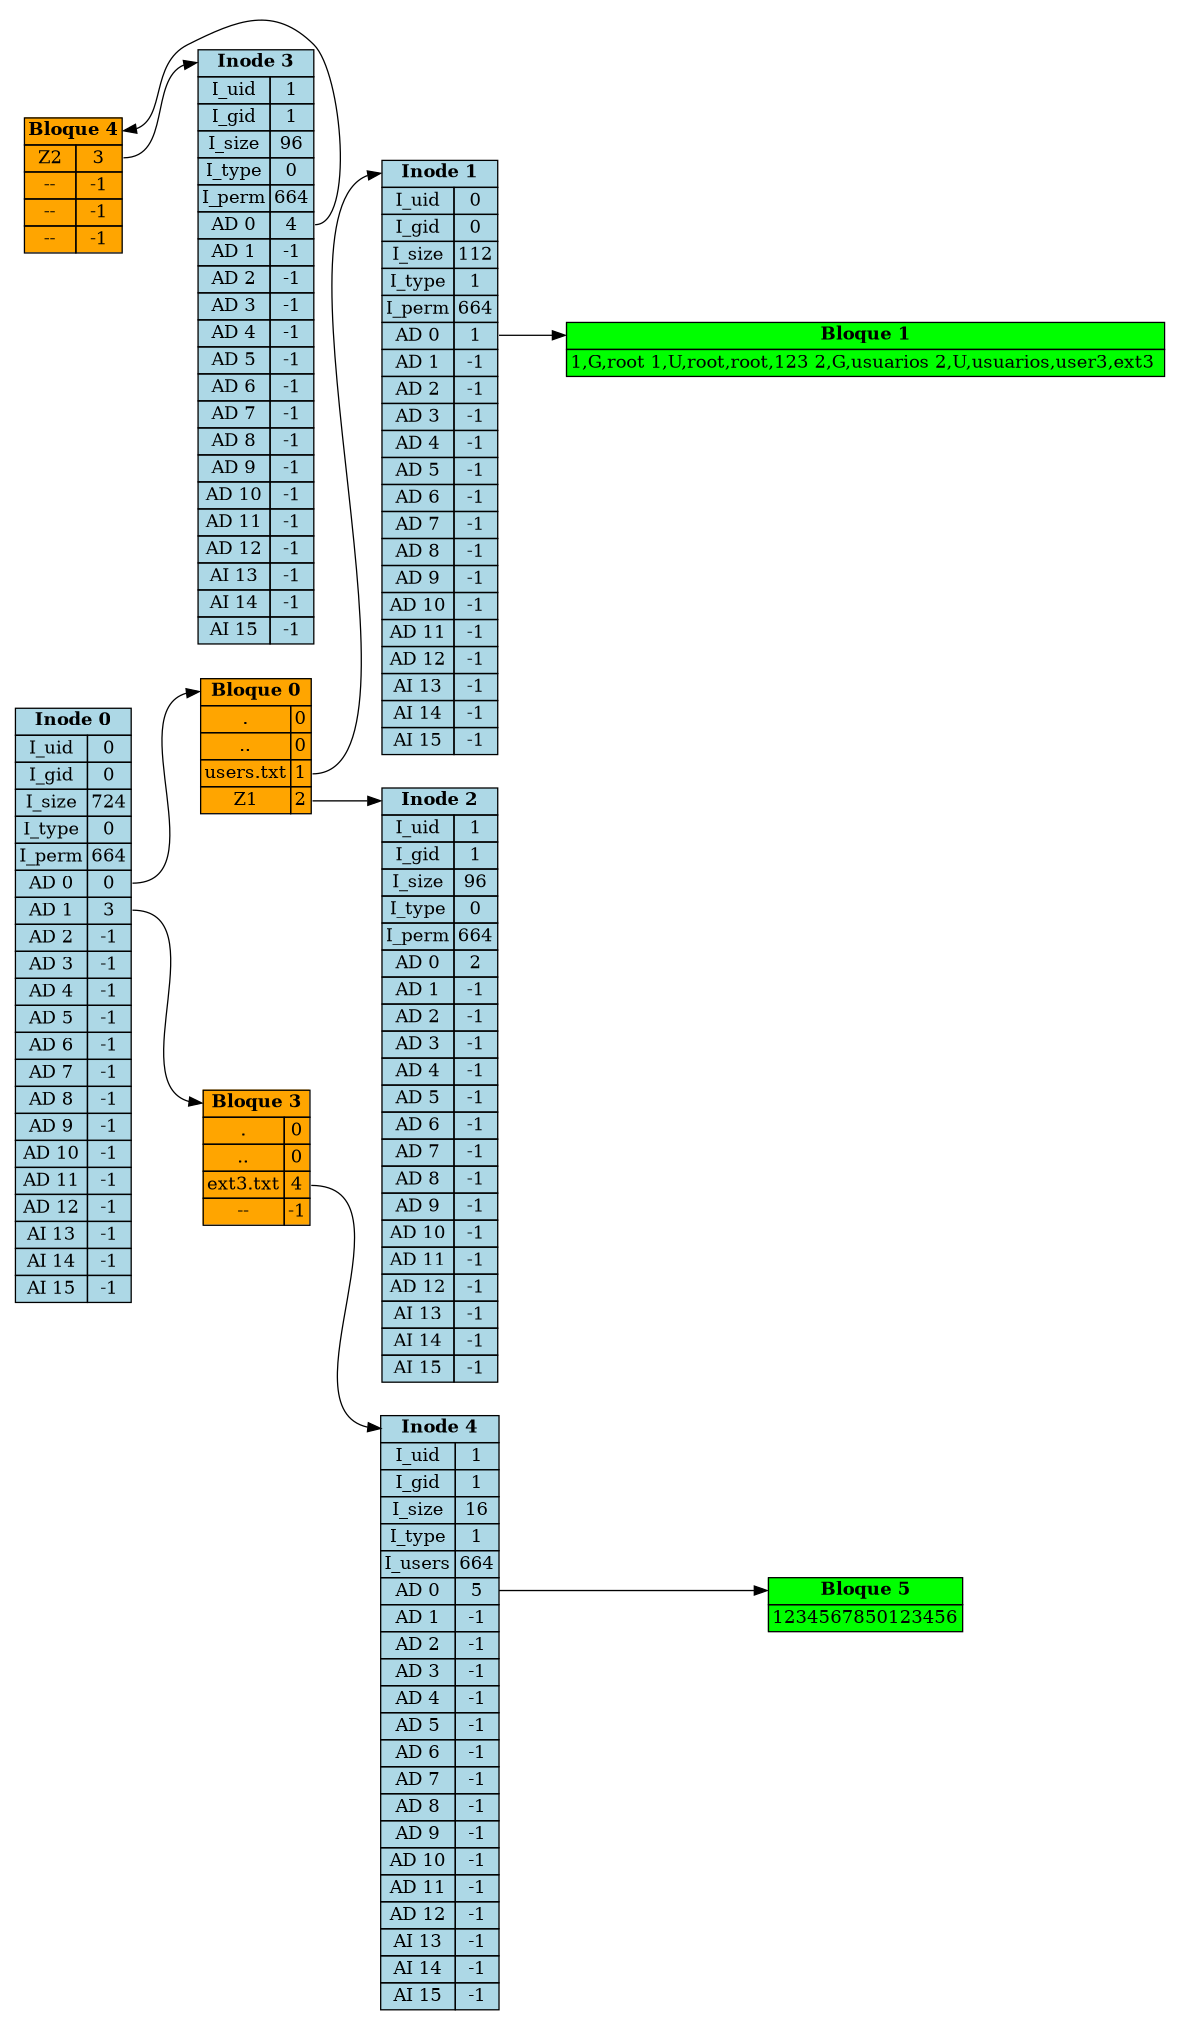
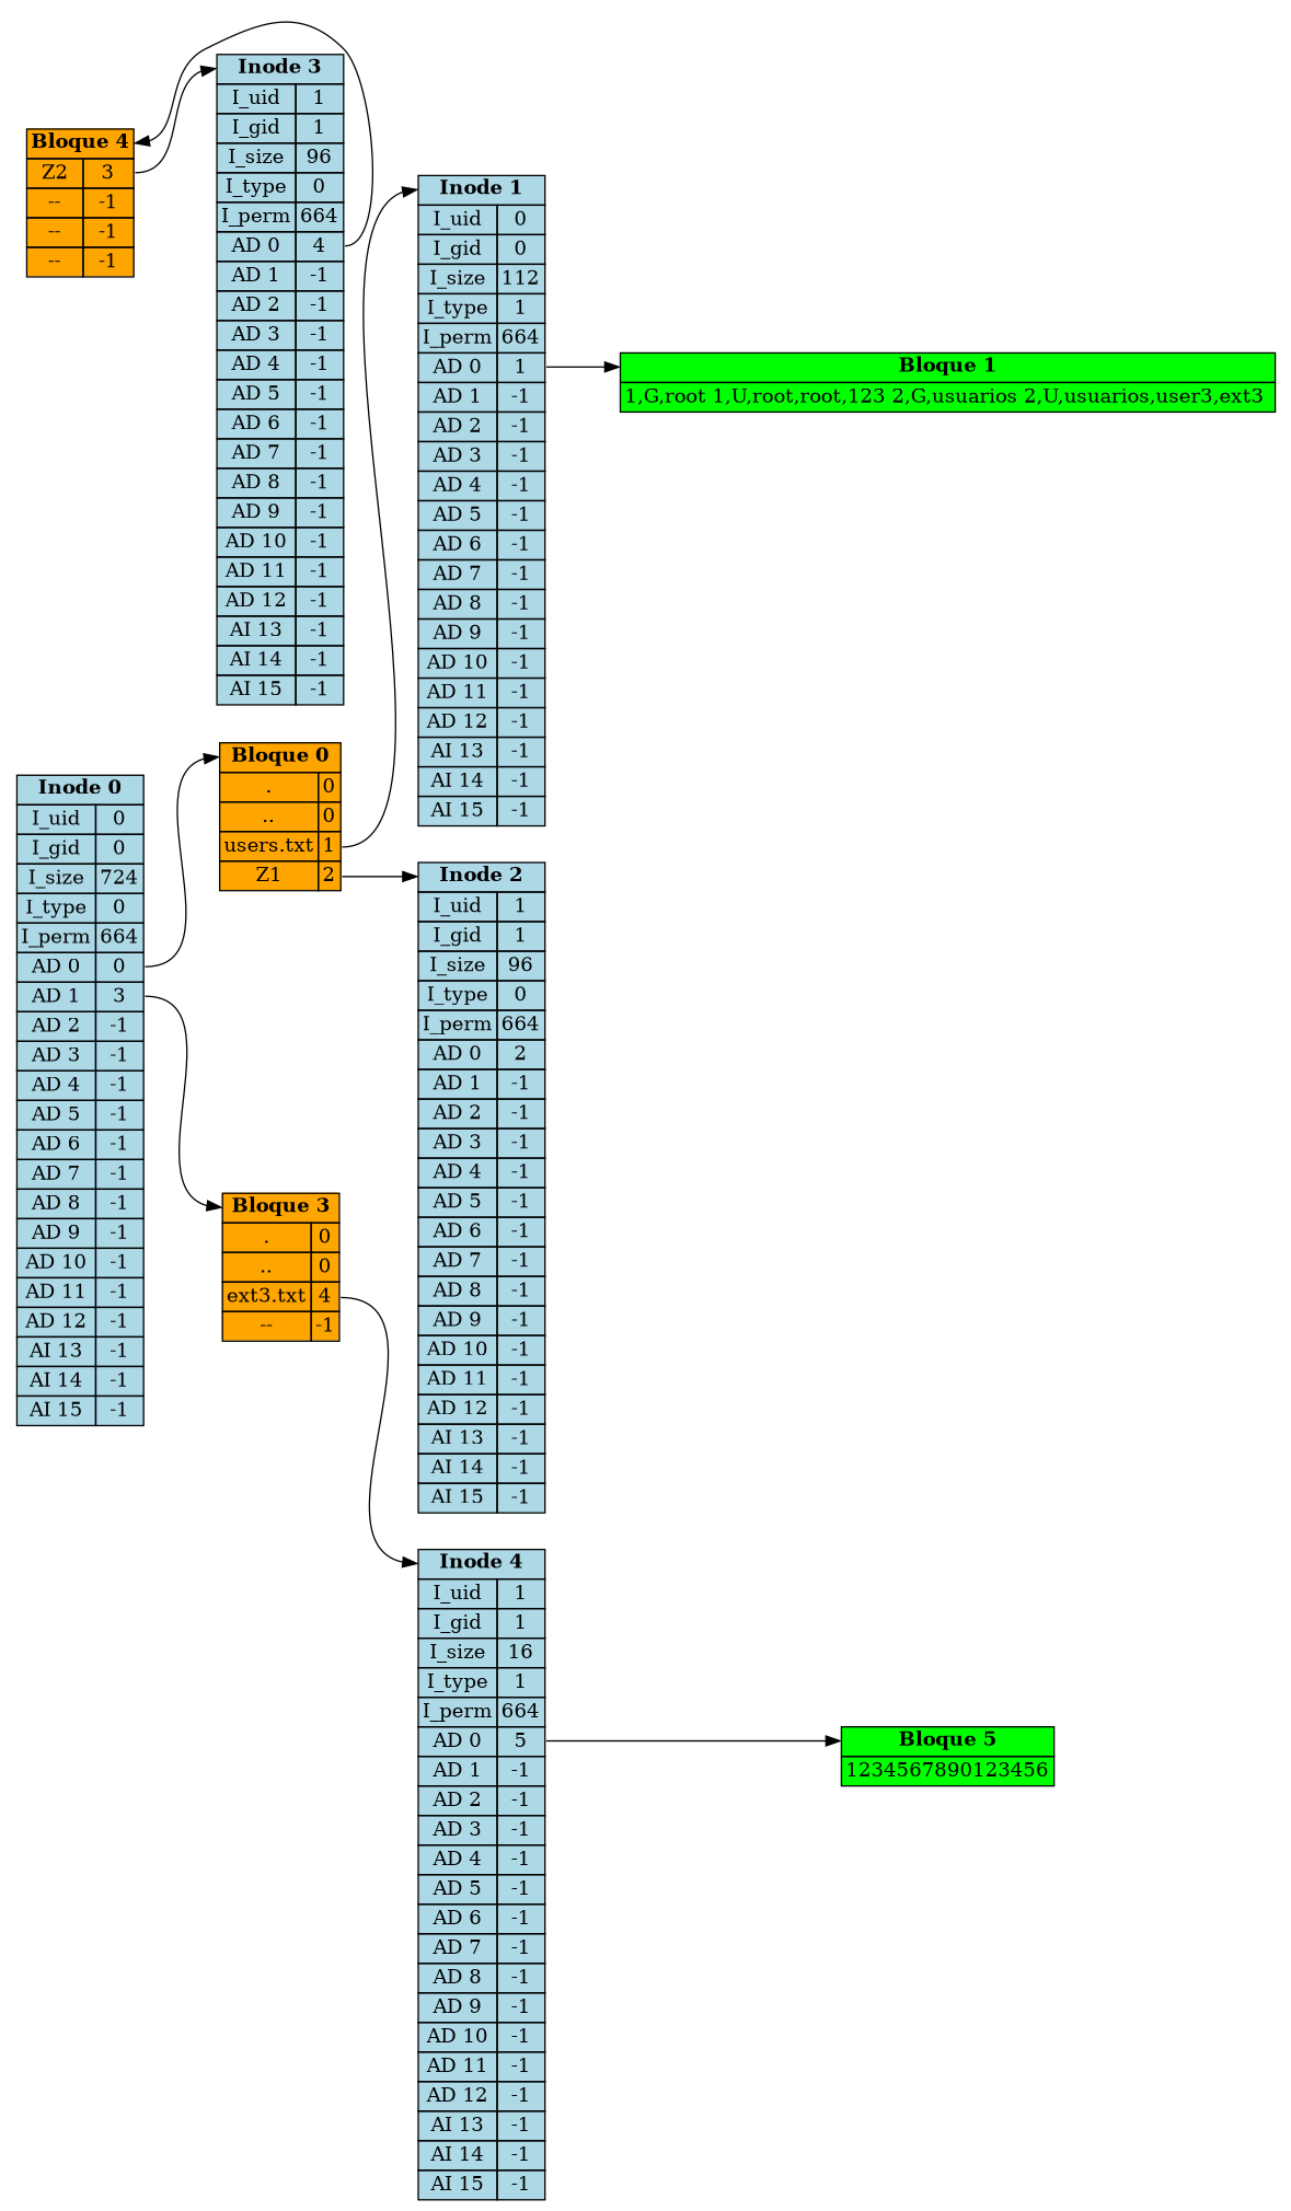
  digraph {
    rankdir=LR
    node [shape=plaintext]
    edge [tailport=p0]
    n1 [label=<<TABLE BORDER="0" CELLBORDER="1" CELLSPACING="0" BGCOLOR="orange"> 		<TR><TD COLSPAN="2" PORT="b0"><B>Bloque 0</B></TD></TR> 		<TR><TD>.</TD><TD PORT="p0">0</TD></TR> 		<TR><TD>..</TD><TD PORT="p1">0</TD></TR> 		<TR><TD>users.txt</TD><TD PORT="p2">1</TD></TR> 		<TR><TD>Z1</TD><TD PORT="p3">2</TD></TR> 	</TABLE>>]
    n2 [label=<<TABLE BORDER="0" CELLBORDER="1" CELLSPACING="0" BGCOLOR="lightblue">             <TR><TD COLSPAN="2" PORT="i1"><B>Inode 1</B></TD></TR>             <TR><TD>I_uid</TD><TD>0</TD></TR>             <TR><TD>I_gid</TD><TD>0</TD></TR>             <TR><TD>I_size</TD><TD>112</TD></TR>             <TR><TD>I_type</TD><TD>1</TD></TR>             <TR><TD>I_perm</TD><TD>664</TD></TR>          			<TR><TD >AD 0</TD><TD PORT="p0">1</TD></TR>              			<TR><TD >AD 1</TD><TD PORT="p1">-1</TD></TR>              			<TR><TD >AD 2</TD><TD PORT="p2">-1</TD></TR>              			<TR><TD >AD 3</TD><TD PORT="p3">-1</TD></TR>              			<TR><TD >AD 4</TD><TD PORT="p4">-1</TD></TR>              			<TR><TD >AD 5</TD><TD PORT="p5">-1</TD></TR>              			<TR><TD >AD 6</TD><TD PORT="p6">-1</TD></TR>              			<TR><TD >AD 7</TD><TD PORT="p7">-1</TD></TR>              			<TR><TD >AD 8</TD><TD PORT="p8">-1</TD></TR>              			<TR><TD >AD 9</TD><TD PORT="p9">-1</TD></TR>              			<TR><TD >AD 10</TD><TD PORT="p10">-1</TD></TR>              			<TR><TD >AD 11</TD><TD PORT="p11">-1</TD></TR>              			<TR><TD >AD 12</TD><TD PORT="p12">-1</TD></TR>              			<TR><TD>AI 13</TD><TD PORT="p13">-1</TD></TR>              			<TR><TD>AI 14</TD><TD PORT="p14">-1</TD></TR>              			<TR><TD>AI 15</TD><TD PORT="p15">-1</TD></TR>              	</TABLE>>]
    n3 [label=<<TABLE BORDER="0" CELLBORDER="1" CELLSPACING="0" BGCOLOR="lightblue">             <TR><TD COLSPAN="2" PORT="i2"><B>Inode 2</B></TD></TR>             <TR><TD>I_uid</TD><TD>1</TD></TR>             <TR><TD>I_gid</TD><TD>1</TD></TR>             <TR><TD>I_size</TD><TD>96</TD></TR>             <TR><TD>I_type</TD><TD>0</TD></TR>             <TR><TD>I_perm</TD><TD>664</TD></TR>          			<TR><TD >AD 0</TD><TD PORT="p0">2</TD></TR>              			<TR><TD >AD 1</TD><TD PORT="p1">-1</TD></TR>              			<TR><TD >AD 2</TD><TD PORT="p2">-1</TD></TR>              			<TR><TD >AD 3</TD><TD PORT="p3">-1</TD></TR>              			<TR><TD >AD 4</TD><TD PORT="p4">-1</TD></TR>              			<TR><TD >AD 5</TD><TD PORT="p5">-1</TD></TR>              			<TR><TD >AD 6</TD><TD PORT="p6">-1</TD></TR>              			<TR><TD >AD 7</TD><TD PORT="p7">-1</TD></TR>              			<TR><TD >AD 8</TD><TD PORT="p8">-1</TD></TR>              			<TR><TD >AD 9</TD><TD PORT="p9">-1</TD></TR>              			<TR><TD >AD 10</TD><TD PORT="p10">-1</TD></TR>              			<TR><TD >AD 11</TD><TD PORT="p11">-1</TD></TR>              			<TR><TD >AD 12</TD><TD PORT="p12">-1</TD></TR>              			<TR><TD>AI 13</TD><TD PORT="p13">-1</TD></TR>              			<TR><TD>AI 14</TD><TD PORT="p14">-1</TD></TR>              			<TR><TD>AI 15</TD><TD PORT="p15">-1</TD></TR>              	</TABLE>>]
    n4 [label=<<TABLE BORDER="0" CELLBORDER="1" CELLSPACING="0" BGCOLOR="green"> 		<TR><TD COLSPAN="2" PORT="b1"><B>Bloque 1</B></TD></TR> 		<TR><TD>1,G,root 1,U,root,root,123 2,G,usuarios 2,U,usuarios,user3,ext3 </TD></TR> 	</TABLE>>]
    n5 [label=<<TABLE BORDER="0" CELLBORDER="1" CELLSPACING="0" BGCOLOR="orange"> 		<TR><TD COLSPAN="2" PORT="b3"><B>Bloque 3</B></TD></TR> 		<TR><TD>.</TD><TD PORT="p0">0</TD></TR> 		<TR><TD>..</TD><TD PORT="p1">0</TD></TR> 		<TR><TD>ext3.txt</TD><TD PORT="p2">4</TD></TR> 		<TR><TD>--</TD><TD PORT="p3">-1</TD></TR> 	</TABLE>>]
-   n6 [label=<<TABLE BORDER="0" CELLBORDER="1" CELLSPACING="0" BGCOLOR="lightblue">             <TR><TD COLSPAN="2" PORT="i4"><B>Inode 4</B></TD></TR>             <TR><TD>I_uid</TD><TD>1</TD></TR>             <TR><TD>I_gid</TD><TD>1</TD></TR>             <TR><TD>I_size</TD><TD>16</TD></TR>             <TR><TD>I_type</TD><TD>1</TD></TR>             <TR><TD>I_users</TD><TD>664</TD></TR>          			<TR><TD >AD 0</TD><TD PORT="p0">5</TD></TR>              			<TR><TD >AD 1</TD><TD PORT="p1">-1</TD></TR>              			<TR><TD >AD 2</TD><TD PORT="p2">-1</TD></TR>              			<TR><TD >AD 3</TD><TD PORT="p3">-1</TD></TR>              			<TR><TD >AD 4</TD><TD PORT="p4">-1</TD></TR>              			<TR><TD >AD 5</TD><TD PORT="p5">-1</TD></TR>              			<TR><TD >AD 6</TD><TD PORT="p6">-1</TD></TR>              			<TR><TD >AD 7</TD><TD PORT="p7">-1</TD></TR>              			<TR><TD >AD 8</TD><TD PORT="p8">-1</TD></TR>              			<TR><TD >AD 9</TD><TD PORT="p9">-1</TD></TR>              			<TR><TD >AD 10</TD><TD PORT="p10">-1</TD></TR>              			<TR><TD >AD 11</TD><TD PORT="p11">-1</TD></TR>              			<TR><TD >AD 12</TD><TD PORT="p12">-1</TD></TR>              			<TR><TD>AI 13</TD><TD PORT="p13">-1</TD></TR>              			<TR><TD>AI 14</TD><TD PORT="p14">-1</TD></TR>              			<TR><TD>AI 15</TD><TD PORT="p15">-1</TD></TR>              	</TABLE>>]
-   n7 [label=<<TABLE BORDER="0" CELLBORDER="1" CELLSPACING="0" BGCOLOR="green"> 		<TR><TD COLSPAN="2" PORT="b5"><B>Bloque 5</B></TD></TR> 		<TR><TD>1234567850123456</TD></TR> 	</TABLE>>]
+   n6 [label=<<TABLE BORDER="0" CELLBORDER="1" CELLSPACING="0" BGCOLOR="lightblue">             <TR><TD COLSPAN="2" PORT="i4"><B>Inode 4</B></TD></TR>             <TR><TD>I_uid</TD><TD>1</TD></TR>             <TR><TD>I_gid</TD><TD>1</TD></TR>             <TR><TD>I_size</TD><TD>16</TD></TR>             <TR><TD>I_type</TD><TD>1</TD></TR>             <TR><TD>I_perm</TD><TD>664</TD></TR>          			<TR><TD >AD 0</TD><TD PORT="p0">5</TD></TR>              			<TR><TD >AD 1</TD><TD PORT="p1">-1</TD></TR>              			<TR><TD >AD 2</TD><TD PORT="p2">-1</TD></TR>              			<TR><TD >AD 3</TD><TD PORT="p3">-1</TD></TR>              			<TR><TD >AD 4</TD><TD PORT="p4">-1</TD></TR>              			<TR><TD >AD 5</TD><TD PORT="p5">-1</TD></TR>              			<TR><TD >AD 6</TD><TD PORT="p6">-1</TD></TR>              			<TR><TD >AD 7</TD><TD PORT="p7">-1</TD></TR>              			<TR><TD >AD 8</TD><TD PORT="p8">-1</TD></TR>              			<TR><TD >AD 9</TD><TD PORT="p9">-1</TD></TR>              			<TR><TD >AD 10</TD><TD PORT="p10">-1</TD></TR>              			<TR><TD >AD 11</TD><TD PORT="p11">-1</TD></TR>              			<TR><TD >AD 12</TD><TD PORT="p12">-1</TD></TR>              			<TR><TD>AI 13</TD><TD PORT="p13">-1</TD></TR>              			<TR><TD>AI 14</TD><TD PORT="p14">-1</TD></TR>              			<TR><TD>AI 15</TD><TD PORT="p15">-1</TD></TR>              	</TABLE>>]
+   n7 [label=<<TABLE BORDER="0" CELLBORDER="1" CELLSPACING="0" BGCOLOR="green"> 		<TR><TD COLSPAN="2" PORT="b5"><B>Bloque 5</B></TD></TR> 		<TR><TD>1234567890123456</TD></TR> 	</TABLE>>]
    n8 [label=<<TABLE BORDER="0" CELLBORDER="1" CELLSPACING="0" BGCOLOR="orange"> 		<TR><TD COLSPAN="2" PORT="b4"><B>Bloque 4</B></TD></TR> 		<TR><TD>Z2</TD><TD PORT="p0">3</TD></TR> 		<TR><TD>--</TD><TD PORT="p1">-1</TD></TR> 		<TR><TD>--</TD><TD PORT="p2">-1</TD></TR> 		<TR><TD>--</TD><TD PORT="p3">-1</TD></TR> 	</TABLE>>]
    n9 [label=<<TABLE BORDER="0" CELLBORDER="1" CELLSPACING="0" BGCOLOR="lightblue">             <TR><TD COLSPAN="2" PORT="i3"><B>Inode 3</B></TD></TR>             <TR><TD>I_uid</TD><TD>1</TD></TR>             <TR><TD>I_gid</TD><TD>1</TD></TR>             <TR><TD>I_size</TD><TD>96</TD></TR>             <TR><TD>I_type</TD><TD>0</TD></TR>             <TR><TD>I_perm</TD><TD>664</TD></TR>          			<TR><TD >AD 0</TD><TD PORT="p0">4</TD></TR>              			<TR><TD >AD 1</TD><TD PORT="p1">-1</TD></TR>              			<TR><TD >AD 2</TD><TD PORT="p2">-1</TD></TR>              			<TR><TD >AD 3</TD><TD PORT="p3">-1</TD></TR>              			<TR><TD >AD 4</TD><TD PORT="p4">-1</TD></TR>              			<TR><TD >AD 5</TD><TD PORT="p5">-1</TD></TR>              			<TR><TD >AD 6</TD><TD PORT="p6">-1</TD></TR>              			<TR><TD >AD 7</TD><TD PORT="p7">-1</TD></TR>              			<TR><TD >AD 8</TD><TD PORT="p8">-1</TD></TR>              			<TR><TD >AD 9</TD><TD PORT="p9">-1</TD></TR>              			<TR><TD >AD 10</TD><TD PORT="p10">-1</TD></TR>              			<TR><TD >AD 11</TD><TD PORT="p11">-1</TD></TR>              			<TR><TD >AD 12</TD><TD PORT="p12">-1</TD></TR>              			<TR><TD>AI 13</TD><TD PORT="p13">-1</TD></TR>              			<TR><TD>AI 14</TD><TD PORT="p14">-1</TD></TR>              			<TR><TD>AI 15</TD><TD PORT="p15">-1</TD></TR>              	</TABLE>>]
    n10 [label=<<TABLE BORDER="0" CELLBORDER="1" CELLSPACING="0" BGCOLOR="lightblue">             <TR><TD COLSPAN="2" PORT="i0"><B>Inode 0</B></TD></TR>             <TR><TD>I_uid</TD><TD>0</TD></TR>             <TR><TD>I_gid</TD><TD>0</TD></TR>             <TR><TD>I_size</TD><TD>724</TD></TR>             <TR><TD>I_type</TD><TD>0</TD></TR>             <TR><TD>I_perm</TD><TD>664</TD></TR>          			<TR><TD >AD 0</TD><TD PORT="p0">0</TD></TR>              			<TR><TD >AD 1</TD><TD PORT="p1">3</TD></TR>              			<TR><TD >AD 2</TD><TD PORT="p2">-1</TD></TR>              			<TR><TD >AD 3</TD><TD PORT="p3">-1</TD></TR>              			<TR><TD >AD 4</TD><TD PORT="p4">-1</TD></TR>              			<TR><TD >AD 5</TD><TD PORT="p5">-1</TD></TR>              			<TR><TD >AD 6</TD><TD PORT="p6">-1</TD></TR>              			<TR><TD >AD 7</TD><TD PORT="p7">-1</TD></TR>              			<TR><TD >AD 8</TD><TD PORT="p8">-1</TD></TR>              			<TR><TD >AD 9</TD><TD PORT="p9">-1</TD></TR>              			<TR><TD >AD 10</TD><TD PORT="p10">-1</TD></TR>              			<TR><TD >AD 11</TD><TD PORT="p11">-1</TD></TR>              			<TR><TD >AD 12</TD><TD PORT="p12">-1</TD></TR>              			<TR><TD>AI 13</TD><TD PORT="p13">-1</TD></TR>              			<TR><TD>AI 14</TD><TD PORT="p14">-1</TD></TR>              			<TR><TD>AI 15</TD><TD PORT="p15">-1</TD></TR>              	</TABLE>>]
    n1 -> n2 [headport="i1:w" tailport="p2:e"]
    n1 -> n3 [headport="i2:w" tailport="p3:e"]
    n2 -> n4 [headport=b1]
    n5 -> n6 [headport="i4:w" tailport="p2:e"]
    n6 -> n7 [headport=b5]
    n8 -> n9 [headport="i3:w" tailport="p0:e"]
    n9 -> n8 [headport=b4]
    n10 -> n1 [headport=b0]
    n10 -> n5 [headport=b3 tailport=p1]
  }
